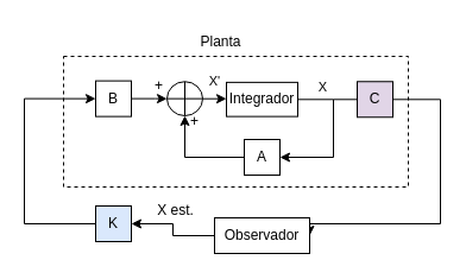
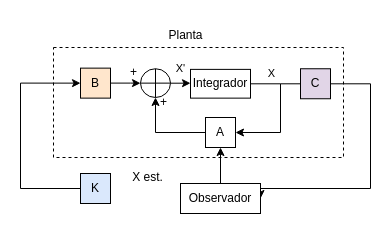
  <mxCell id="0" />
  <mxCell id="1" parent="0" />
  <mxCell id="2" value="A" style="whiteSpace=wrap;strokeWidth=1;" parent="1" vertex="1"><mxGeometry x="205" y="117" width="30" height="30" as="geometry" /></mxCell>
  <mxCell id="3" style="edgeStyle=orthogonalEdgeStyle;rounded=0;orthogonalLoop=1;jettySize=auto;html=1;entryX=1;entryY=0.5;entryDx=0;entryDy=0;" parent="1" source="5" target="2" edge="1"><mxGeometry relative="1" as="geometry"><Array as="points"><mxPoint x="280" y="83" /><mxPoint x="280" y="132" /></Array></mxGeometry></mxCell>
  <mxCell id="4" value="X" style="edgeLabel;html=1;align=center;verticalAlign=middle;resizable=0;points=[];" parent="3" vertex="1" connectable="0"><mxGeometry x="-0.608" relative="1" as="geometry"><mxPoint x="-4" y="-11" as="offset" /></mxGeometry></mxCell>
  <mxCell id="5" value="Integrador" style="whiteSpace=wrap;strokeWidth=1;" parent="1" vertex="1"><mxGeometry x="190" y="68.88" width="60" height="28.75" as="geometry" /></mxCell>
  <mxCell id="6" style="edgeStyle=orthogonalEdgeStyle;rounded=0;orthogonalLoop=1;jettySize=auto;html=1;entryX=0;entryY=0.5;entryDx=0;entryDy=0;" parent="1" source="8" target="5" edge="1"><mxGeometry relative="1" as="geometry" /></mxCell>
  <mxCell id="7" value="X'" style="edgeLabel;html=1;align=center;verticalAlign=middle;resizable=0;points=[];" parent="6" vertex="1" connectable="0"><mxGeometry x="-0.169" y="2" relative="1" as="geometry"><mxPoint y="-13" as="offset" /></mxGeometry></mxCell>
  <mxCell id="8" value="" style="verticalLabelPosition=bottom;verticalAlign=top;html=1;shape=mxgraph.flowchart.summing_function;" parent="1" vertex="1"><mxGeometry x="140" y="68.25" width="30" height="28.75" as="geometry" /></mxCell>
  <mxCell id="9" style="edgeStyle=orthogonalEdgeStyle;rounded=0;orthogonalLoop=1;jettySize=auto;html=1;entryX=0.5;entryY=1;entryDx=0;entryDy=0;entryPerimeter=0;" parent="1" source="2" target="8" edge="1"><mxGeometry relative="1" as="geometry" /></mxCell>
  <mxCell id="10" style="edgeStyle=orthogonalEdgeStyle;rounded=0;orthogonalLoop=1;jettySize=auto;html=1;endArrow=none;startFill=0;" parent="1" source="12" edge="1"><mxGeometry relative="1" as="geometry"><mxPoint x="280" y="83.25" as="targetPoint" /></mxGeometry></mxCell>
  <mxCell id="11" style="edgeStyle=orthogonalEdgeStyle;rounded=0;orthogonalLoop=1;jettySize=auto;html=1;entryX=1;entryY=0.5;entryDx=0;entryDy=0;" parent="1" source="12" target="21" edge="1"><mxGeometry relative="1" as="geometry"><mxPoint x="370" y="83.25" as="targetPoint" /><Array as="points"><mxPoint x="370" y="83" /><mxPoint x="370" y="188" /></Array></mxGeometry></mxCell>
  <mxCell id="12" value="C" style="whiteSpace=wrap;strokeWidth=1;fillColor=#e1d5e7;" parent="1" vertex="1"><mxGeometry x="300" y="68.25" width="30" height="30" as="geometry" /></mxCell>
  <mxCell id="13" value="" style="edgeStyle=orthogonalEdgeStyle;rounded=0;orthogonalLoop=1;jettySize=auto;html=1;" parent="1" source="14" target="8" edge="1"><mxGeometry relative="1" as="geometry" /></mxCell>
- <mxCell id="14" value="B" style="whiteSpace=wrap;strokeWidth=1;" parent="1" vertex="1"><mxGeometry x="80" y="67.63" width="30" height="30" as="geometry" /></mxCell>
+ <mxCell id="14" value="B" style="whiteSpace=wrap;strokeWidth=1;fillColor=#ffe6cc;" parent="1" vertex="1"><mxGeometry x="80" y="67.63" width="30" height="30" as="geometry" /></mxCell>
  <mxCell id="15" value="+" style="text;html=1;align=center;verticalAlign=middle;resizable=0;points=[];autosize=1;strokeColor=none;fillColor=none;" parent="1" vertex="1"><mxGeometry x="148" y="87" width="30" height="30" as="geometry" /></mxCell>
  <mxCell id="16" value="+" style="text;html=1;align=center;verticalAlign=middle;resizable=0;points=[];autosize=1;strokeColor=none;fillColor=none;" parent="1" vertex="1"><mxGeometry x="118" y="57" width="30" height="30" as="geometry" /></mxCell>
  <mxCell id="17" value="" style="rounded=0;whiteSpace=wrap;html=1;fillColor=none;dashed=1;" parent="1" vertex="1"><mxGeometry x="53" y="47" width="290" height="110" as="geometry" /></mxCell>
  <mxCell id="18" style="edgeStyle=orthogonalEdgeStyle;rounded=0;orthogonalLoop=1;jettySize=auto;html=1;entryX=0;entryY=0.5;entryDx=0;entryDy=0;" parent="1" source="19" target="14" edge="1"><mxGeometry relative="1" as="geometry"><Array as="points"><mxPoint x="20" y="188" /><mxPoint x="20" y="83" /></Array></mxGeometry></mxCell>
  <mxCell id="19" value="K" style="whiteSpace=wrap;strokeWidth=1;fillColor=#dae8fc;" parent="1" vertex="1"><mxGeometry x="80" y="173" width="30" height="30" as="geometry" /></mxCell>
- <mxCell id="20" value="" style="edgeStyle=orthogonalEdgeStyle;rounded=0;orthogonalLoop=1;jettySize=auto;html=1;" parent="1" source="21" target="19" edge="1"><mxGeometry relative="1" as="geometry" /></mxCell>
+ <mxCell id="20" value="" style="edgeStyle=orthogonalEdgeStyle;rounded=0;orthogonalLoop=1;jettySize=auto;html=1;" parent="1" source="21" target="2" edge="1"><mxGeometry relative="1" as="geometry" /></mxCell>
  <mxCell id="21" value="Observador" style="whiteSpace=wrap;strokeWidth=1;" parent="1" vertex="1"><mxGeometry x="180" y="183" width="80" height="30" as="geometry" /></mxCell>
  <mxCell id="22" value="X est." style="text;html=1;align=center;verticalAlign=middle;resizable=0;points=[];autosize=1;strokeColor=none;fillColor=none;" parent="1" vertex="1"><mxGeometry x="122" y="162" width="50" height="30" as="geometry" /></mxCell>
  <mxCell id="23" value="Planta" style="text;html=1;align=center;verticalAlign=middle;resizable=0;points=[];autosize=1;strokeColor=none;fillColor=none;" parent="1" vertex="1"><mxGeometry x="155" y="20.38" width="60" height="30" as="geometry" /></mxCell>
